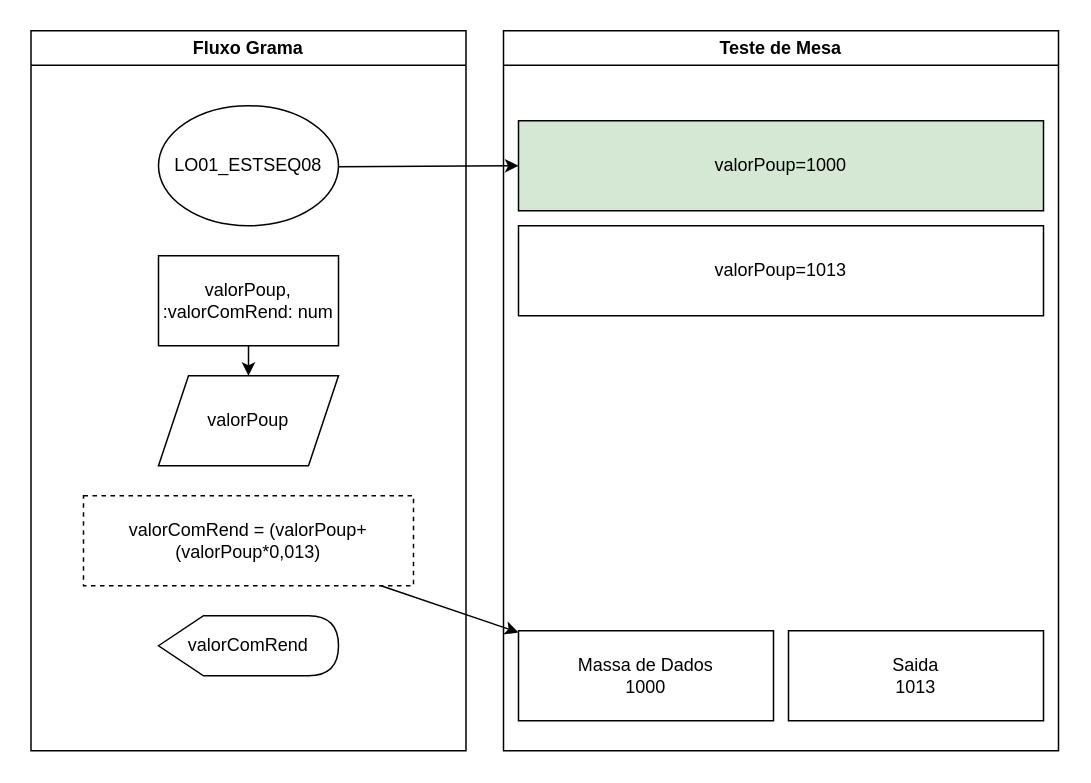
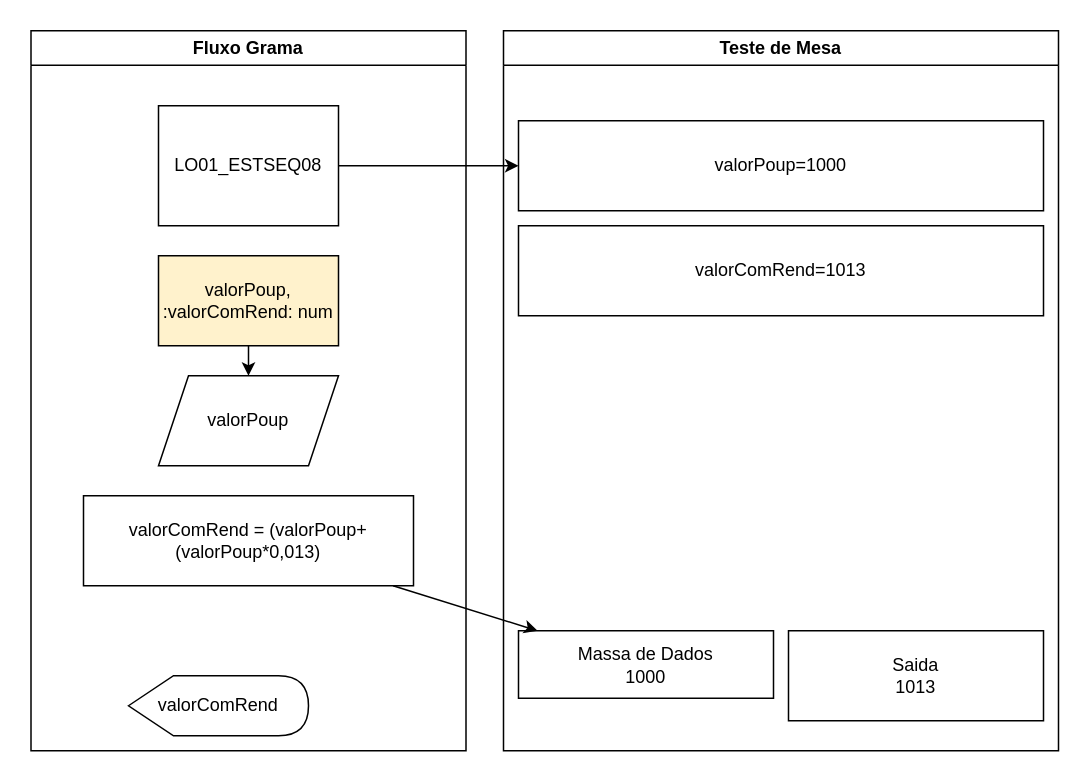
  <mxCell id="0" />
  <mxCell id="1" parent="0" />
  <mxCell id="2" value="Teste de Mesa" style="swimlane;whiteSpace=wrap;html=1;" parent="1" vertex="1"><mxGeometry x="335" y="20" width="370" height="480" as="geometry" /></mxCell>
- <mxCell id="3" value="Massa de Dados&lt;br&gt;1000" style="rounded=0;whiteSpace=wrap;html=1;" parent="2" vertex="1"><mxGeometry x="10" y="400" width="170" height="60" as="geometry" /></mxCell>
+ <mxCell id="3" value="Massa de Dados&lt;br&gt;1000" style="rounded=0;whiteSpace=wrap;html=1;" parent="2" vertex="1"><mxGeometry x="10" y="400" width="170" height="45" as="geometry" /></mxCell>
  <mxCell id="4" value="Saida&lt;br&gt;1013" style="rounded=0;whiteSpace=wrap;html=1;" parent="2" vertex="1"><mxGeometry x="190" y="400" width="170" height="60" as="geometry" /></mxCell>
  <mxCell id="5" value="" style="edgeStyle=none;html=1;" parent="1" source="6" target="13" edge="1"><mxGeometry relative="1" as="geometry" /></mxCell>
- <mxCell id="6" value="LO01_ESTSEQ08" style="ellipse;whiteSpace=wrap;html=1;" parent="1" vertex="1"><mxGeometry x="105" y="70" width="120" height="80" as="geometry" /></mxCell>
+ <mxCell id="6" value="LO01_ESTSEQ08" style="whiteSpace=wrap;html=1;rounded=0;" parent="1" vertex="1"><mxGeometry x="105" y="70" width="120" height="80" as="geometry" /></mxCell>
  <mxCell id="7" value="" style="edgeStyle=none;html=1;" parent="1" source="8" target="9" edge="1"><mxGeometry relative="1" as="geometry" /></mxCell>
- <mxCell id="8" value="valorPoup, :valorComRend: num" style="rounded=0;whiteSpace=wrap;html=1;" parent="1" vertex="1"><mxGeometry x="105" y="170" width="120" height="60" as="geometry" /></mxCell>
+ <mxCell id="8" value="valorPoup, :valorComRend: num" style="rounded=0;whiteSpace=wrap;html=1;fillColor=#fff2cc;" parent="1" vertex="1"><mxGeometry x="105" y="170" width="120" height="60" as="geometry" /></mxCell>
  <mxCell id="9" value="valorPoup" style="shape=parallelogram;perimeter=parallelogramPerimeter;whiteSpace=wrap;html=1;fixedSize=1;" parent="1" vertex="1"><mxGeometry x="105" y="250" width="120" height="60" as="geometry" /></mxCell>
  <mxCell id="10" value="" style="edgeStyle=none;html=1;" parent="1" source="11" target="3" edge="1"><mxGeometry relative="1" as="geometry" /></mxCell>
- <mxCell id="11" value="valorComRend = (valorPoup+(valorPoup*0,013)" style="rounded=0;whiteSpace=wrap;html=1;dashed=1;" parent="1" vertex="1"><mxGeometry x="55" y="330" width="220" height="60" as="geometry" /></mxCell>
- <mxCell id="12" value="valorComRend" style="shape=display;whiteSpace=wrap;html=1;" parent="1" vertex="1"><mxGeometry x="105" y="410" width="120" height="40" as="geometry" /></mxCell>
- <mxCell id="13" value="valorPoup=1000" style="rounded=0;whiteSpace=wrap;html=1;fillColor=#d5e8d4;" parent="1" vertex="1"><mxGeometry x="345" y="80" width="350" height="60" as="geometry" /></mxCell>
- <mxCell id="14" value="valorPoup=1013" style="rounded=0;whiteSpace=wrap;html=1;" parent="1" vertex="1"><mxGeometry x="345" y="150" width="350" height="60" as="geometry" /></mxCell>
+ <mxCell id="11" value="valorComRend = (valorPoup+(valorPoup*0,013)" style="rounded=0;whiteSpace=wrap;html=1;" parent="1" vertex="1"><mxGeometry x="55" y="330" width="220" height="60" as="geometry" /></mxCell>
+ <mxCell id="12" value="valorComRend" style="shape=display;whiteSpace=wrap;html=1;" parent="1" vertex="1"><mxGeometry x="85" y="450" width="120" height="40" as="geometry" /></mxCell>
+ <mxCell id="13" value="valorPoup=1000" style="rounded=0;whiteSpace=wrap;html=1;" parent="1" vertex="1"><mxGeometry x="345" y="80" width="350" height="60" as="geometry" /></mxCell>
+ <mxCell id="14" value="valorComRend=1013" style="rounded=0;whiteSpace=wrap;html=1;" parent="1" vertex="1"><mxGeometry x="345" y="150" width="350" height="60" as="geometry" /></mxCell>
  <mxCell id="15" value="Fluxo Grama" style="swimlane;whiteSpace=wrap;html=1;" parent="1" vertex="1"><mxGeometry x="20" y="20" width="290" height="480" as="geometry" /></mxCell>
